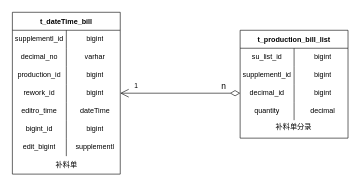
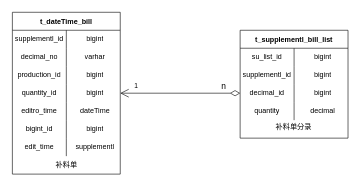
  <mxCell id="0" />
  <mxCell id="1" parent="0" />
  <mxCell id="2" value="t_dateTime_bill" style="shape=table;startSize=30;container=1;collapsible=0;childLayout=tableLayout;fixedRows=1;rowLines=0;fontStyle=1;" vertex="1" parent="1"><mxGeometry x="20" y="20" width="180" height="270" as="geometry" /></mxCell>
  <mxCell id="3" value="" style="shape=tableRow;horizontal=0;startSize=0;swimlaneHead=0;swimlaneBody=0;top=0;left=0;bottom=0;right=0;collapsible=0;dropTarget=0;fillColor=none;points=[[0,0.5],[1,0.5]];portConstraint=eastwest;" vertex="1" parent="2"><mxGeometry y="30" width="180" height="30" as="geometry" /></mxCell>
  <mxCell id="4" value="supplementl_id" style="shape=partialRectangle;html=1;whiteSpace=wrap;connectable=0;fillColor=none;top=0;left=0;bottom=0;right=0;overflow=hidden;pointerEvents=1;" vertex="1" parent="3"><mxGeometry width="90" height="30" as="geometry"><mxRectangle width="90" height="30" as="alternateBounds" /></mxGeometry></mxCell>
  <mxCell id="5" value="bigint" style="shape=partialRectangle;html=1;whiteSpace=wrap;connectable=0;fillColor=none;top=0;left=0;bottom=0;right=0;align=center;spacingLeft=6;overflow=hidden;" vertex="1" parent="3"><mxGeometry x="90" width="90" height="30" as="geometry"><mxRectangle width="90" height="30" as="alternateBounds" /></mxGeometry></mxCell>
  <mxCell id="6" value="" style="shape=tableRow;horizontal=0;startSize=0;swimlaneHead=0;swimlaneBody=0;top=0;left=0;bottom=0;right=0;collapsible=0;dropTarget=0;fillColor=none;points=[[0,0.5],[1,0.5]];portConstraint=eastwest;" vertex="1" parent="2"><mxGeometry y="60" width="180" height="30" as="geometry" /></mxCell>
  <mxCell id="7" value="decimal_no" style="shape=partialRectangle;html=1;whiteSpace=wrap;connectable=0;fillColor=none;top=0;left=0;bottom=0;right=0;overflow=hidden;" vertex="1" parent="6"><mxGeometry width="90" height="30" as="geometry"><mxRectangle width="90" height="30" as="alternateBounds" /></mxGeometry></mxCell>
  <mxCell id="8" value="varhar" style="shape=partialRectangle;html=1;whiteSpace=wrap;connectable=0;fillColor=none;top=0;left=0;bottom=0;right=0;align=center;spacingLeft=6;overflow=hidden;" vertex="1" parent="6"><mxGeometry x="90" width="90" height="30" as="geometry"><mxRectangle width="90" height="30" as="alternateBounds" /></mxGeometry></mxCell>
  <mxCell id="9" value="" style="shape=tableRow;horizontal=0;startSize=0;swimlaneHead=0;swimlaneBody=0;top=0;left=0;bottom=0;right=0;collapsible=0;dropTarget=0;fillColor=none;points=[[0,0.5],[1,0.5]];portConstraint=eastwest;" vertex="1" parent="2"><mxGeometry y="90" width="180" height="30" as="geometry" /></mxCell>
  <mxCell id="10" value="production_id" style="shape=partialRectangle;html=1;whiteSpace=wrap;connectable=0;fillColor=none;top=0;left=0;bottom=0;right=0;overflow=hidden;" vertex="1" parent="9"><mxGeometry width="90" height="30" as="geometry"><mxRectangle width="90" height="30" as="alternateBounds" /></mxGeometry></mxCell>
  <mxCell id="11" value="bigint" style="shape=partialRectangle;html=1;whiteSpace=wrap;connectable=0;fillColor=none;top=0;left=0;bottom=0;right=0;align=center;spacingLeft=6;overflow=hidden;" vertex="1" parent="9"><mxGeometry x="90" width="90" height="30" as="geometry"><mxRectangle width="90" height="30" as="alternateBounds" /></mxGeometry></mxCell>
  <mxCell id="12" style="shape=tableRow;horizontal=0;startSize=0;swimlaneHead=0;swimlaneBody=0;top=0;left=0;bottom=0;right=0;collapsible=0;dropTarget=0;fillColor=none;points=[[0,0.5],[1,0.5]];portConstraint=eastwest;" vertex="1" parent="2"><mxGeometry y="120" width="180" height="30" as="geometry" /></mxCell>
- <mxCell id="13" value="rework_id" style="shape=partialRectangle;html=1;whiteSpace=wrap;connectable=0;fillColor=none;top=0;left=0;bottom=0;right=0;overflow=hidden;" vertex="1" parent="12"><mxGeometry width="90" height="30" as="geometry"><mxRectangle width="90" height="30" as="alternateBounds" /></mxGeometry></mxCell>
+ <mxCell id="13" value="quantity_id" style="shape=partialRectangle;html=1;whiteSpace=wrap;connectable=0;fillColor=none;top=0;left=0;bottom=0;right=0;overflow=hidden;" vertex="1" parent="12"><mxGeometry width="90" height="30" as="geometry"><mxRectangle width="90" height="30" as="alternateBounds" /></mxGeometry></mxCell>
  <mxCell id="14" value="bigint" style="shape=partialRectangle;html=1;whiteSpace=wrap;connectable=0;fillColor=none;top=0;left=0;bottom=0;right=0;align=center;spacingLeft=6;overflow=hidden;" vertex="1" parent="12"><mxGeometry x="90" width="90" height="30" as="geometry"><mxRectangle width="90" height="30" as="alternateBounds" /></mxGeometry></mxCell>
  <mxCell id="15" style="shape=tableRow;horizontal=0;startSize=0;swimlaneHead=0;swimlaneBody=0;top=0;left=0;bottom=0;right=0;collapsible=0;dropTarget=0;fillColor=none;points=[[0,0.5],[1,0.5]];portConstraint=eastwest;" vertex="1" parent="2"><mxGeometry y="150" width="180" height="30" as="geometry" /></mxCell>
  <mxCell id="16" value="editro_time" style="shape=partialRectangle;html=1;whiteSpace=wrap;connectable=0;fillColor=none;top=0;left=0;bottom=0;right=0;overflow=hidden;" vertex="1" parent="15"><mxGeometry width="90" height="30" as="geometry"><mxRectangle width="90" height="30" as="alternateBounds" /></mxGeometry></mxCell>
  <mxCell id="17" value="dateTime" style="shape=partialRectangle;html=1;whiteSpace=wrap;connectable=0;fillColor=none;top=0;left=0;bottom=0;right=0;align=center;spacingLeft=6;overflow=hidden;" vertex="1" parent="15"><mxGeometry x="90" width="90" height="30" as="geometry"><mxRectangle width="90" height="30" as="alternateBounds" /></mxGeometry></mxCell>
  <mxCell id="18" style="shape=tableRow;horizontal=0;startSize=0;swimlaneHead=0;swimlaneBody=0;top=0;left=0;bottom=0;right=0;collapsible=0;dropTarget=0;fillColor=none;points=[[0,0.5],[1,0.5]];portConstraint=eastwest;" vertex="1" parent="2"><mxGeometry y="180" width="180" height="30" as="geometry" /></mxCell>
  <mxCell id="19" value="bigint_id" style="shape=partialRectangle;html=1;whiteSpace=wrap;connectable=0;fillColor=none;top=0;left=0;bottom=0;right=0;overflow=hidden;" vertex="1" parent="18"><mxGeometry width="90" height="30" as="geometry"><mxRectangle width="90" height="30" as="alternateBounds" /></mxGeometry></mxCell>
  <mxCell id="20" value="bigint" style="shape=partialRectangle;html=1;whiteSpace=wrap;connectable=0;fillColor=none;top=0;left=0;bottom=0;right=0;align=center;spacingLeft=6;overflow=hidden;" vertex="1" parent="18"><mxGeometry x="90" width="90" height="30" as="geometry"><mxRectangle width="90" height="30" as="alternateBounds" /></mxGeometry></mxCell>
  <mxCell id="21" style="shape=tableRow;horizontal=0;startSize=0;swimlaneHead=0;swimlaneBody=0;top=0;left=0;bottom=0;right=0;collapsible=0;dropTarget=0;fillColor=none;points=[[0,0.5],[1,0.5]];portConstraint=eastwest;" vertex="1" parent="2"><mxGeometry y="210" width="180" height="30" as="geometry" /></mxCell>
- <mxCell id="22" value="edit_bigint" style="shape=partialRectangle;html=1;whiteSpace=wrap;connectable=0;fillColor=none;top=0;left=0;bottom=0;right=0;overflow=hidden;" vertex="1" parent="21"><mxGeometry width="90" height="30" as="geometry"><mxRectangle width="90" height="30" as="alternateBounds" /></mxGeometry></mxCell>
+ <mxCell id="22" value="edit_time" style="shape=partialRectangle;html=1;whiteSpace=wrap;connectable=0;fillColor=none;top=0;left=0;bottom=0;right=0;overflow=hidden;" vertex="1" parent="21"><mxGeometry width="90" height="30" as="geometry"><mxRectangle width="90" height="30" as="alternateBounds" /></mxGeometry></mxCell>
  <mxCell id="23" value="supplementl" style="shape=partialRectangle;html=1;whiteSpace=wrap;connectable=0;fillColor=none;top=0;left=0;bottom=0;right=0;align=center;spacingLeft=6;overflow=hidden;" vertex="1" parent="21"><mxGeometry x="90" width="90" height="30" as="geometry"><mxRectangle width="90" height="30" as="alternateBounds" /></mxGeometry></mxCell>
  <mxCell id="24" value="补料单" style="text;html=1;align=center;verticalAlign=middle;resizable=0;points=[];autosize=1;strokeColor=none;fillColor=none;" vertex="1" parent="1"><mxGeometry x="80" y="259" width="60" height="30" as="geometry" /></mxCell>
- <mxCell id="25" value="t_production_bill_list" style="shape=table;startSize=30;container=1;collapsible=0;childLayout=tableLayout;fixedRows=1;rowLines=0;fontStyle=1;" vertex="1" parent="1"><mxGeometry x="400" y="50" width="180" height="180" as="geometry" /></mxCell>
+ <mxCell id="25" value="t_supplementl_bill_list" style="shape=table;startSize=30;container=1;collapsible=0;childLayout=tableLayout;fixedRows=1;rowLines=0;fontStyle=1;" vertex="1" parent="1"><mxGeometry x="400" y="50" width="180" height="180" as="geometry" /></mxCell>
  <mxCell id="26" value="" style="shape=tableRow;horizontal=0;startSize=0;swimlaneHead=0;swimlaneBody=0;top=0;left=0;bottom=0;right=0;collapsible=0;dropTarget=0;fillColor=none;points=[[0,0.5],[1,0.5]];portConstraint=eastwest;align=center;" vertex="1" parent="25"><mxGeometry y="30" width="180" height="30" as="geometry" /></mxCell>
  <mxCell id="27" value="su_list_id" style="shape=partialRectangle;html=1;whiteSpace=wrap;connectable=0;fillColor=none;top=0;left=0;bottom=0;right=0;overflow=hidden;pointerEvents=1;" vertex="1" parent="26"><mxGeometry width="90" height="30" as="geometry"><mxRectangle width="90" height="30" as="alternateBounds" /></mxGeometry></mxCell>
  <mxCell id="28" value="bigint" style="shape=partialRectangle;html=1;whiteSpace=wrap;connectable=0;fillColor=none;top=0;left=0;bottom=0;right=0;align=center;spacingLeft=6;overflow=hidden;" vertex="1" parent="26"><mxGeometry x="90" width="90" height="30" as="geometry"><mxRectangle width="90" height="30" as="alternateBounds" /></mxGeometry></mxCell>
  <mxCell id="29" value="" style="shape=tableRow;horizontal=0;startSize=0;swimlaneHead=0;swimlaneBody=0;top=0;left=0;bottom=0;right=0;collapsible=0;dropTarget=0;fillColor=none;points=[[0,0.5],[1,0.5]];portConstraint=eastwest;" vertex="1" parent="25"><mxGeometry y="60" width="180" height="30" as="geometry" /></mxCell>
  <mxCell id="30" value="supplementl_id" style="shape=partialRectangle;html=1;whiteSpace=wrap;connectable=0;fillColor=none;top=0;left=0;bottom=0;right=0;overflow=hidden;" vertex="1" parent="29"><mxGeometry width="90" height="30" as="geometry"><mxRectangle width="90" height="30" as="alternateBounds" /></mxGeometry></mxCell>
  <mxCell id="31" value="bigint" style="shape=partialRectangle;html=1;whiteSpace=wrap;connectable=0;fillColor=none;top=0;left=0;bottom=0;right=0;align=center;spacingLeft=6;overflow=hidden;" vertex="1" parent="29"><mxGeometry x="90" width="90" height="30" as="geometry"><mxRectangle width="90" height="30" as="alternateBounds" /></mxGeometry></mxCell>
  <mxCell id="32" value="" style="shape=tableRow;horizontal=0;startSize=0;swimlaneHead=0;swimlaneBody=0;top=0;left=0;bottom=0;right=0;collapsible=0;dropTarget=0;fillColor=none;points=[[0,0.5],[1,0.5]];portConstraint=eastwest;" vertex="1" parent="25"><mxGeometry y="90" width="180" height="30" as="geometry" /></mxCell>
  <mxCell id="33" value="decimal_id" style="shape=partialRectangle;html=1;whiteSpace=wrap;connectable=0;fillColor=none;top=0;left=0;bottom=0;right=0;overflow=hidden;" vertex="1" parent="32"><mxGeometry width="90" height="30" as="geometry"><mxRectangle width="90" height="30" as="alternateBounds" /></mxGeometry></mxCell>
  <mxCell id="34" value="bigint" style="shape=partialRectangle;html=1;whiteSpace=wrap;connectable=0;fillColor=none;top=0;left=0;bottom=0;right=0;align=center;spacingLeft=6;overflow=hidden;" vertex="1" parent="32"><mxGeometry x="90" width="90" height="30" as="geometry"><mxRectangle width="90" height="30" as="alternateBounds" /></mxGeometry></mxCell>
  <mxCell id="35" style="shape=tableRow;horizontal=0;startSize=0;swimlaneHead=0;swimlaneBody=0;top=0;left=0;bottom=0;right=0;collapsible=0;dropTarget=0;fillColor=none;points=[[0,0.5],[1,0.5]];portConstraint=eastwest;" vertex="1" parent="25"><mxGeometry y="120" width="180" height="30" as="geometry" /></mxCell>
  <mxCell id="36" value="quantity" style="shape=partialRectangle;html=1;whiteSpace=wrap;connectable=0;fillColor=none;top=0;left=0;bottom=0;right=0;overflow=hidden;" vertex="1" parent="35"><mxGeometry width="90" height="30" as="geometry"><mxRectangle width="90" height="30" as="alternateBounds" /></mxGeometry></mxCell>
  <mxCell id="37" value="decimal" style="shape=partialRectangle;html=1;whiteSpace=wrap;connectable=0;fillColor=none;top=0;left=0;bottom=0;right=0;align=center;spacingLeft=6;overflow=hidden;" vertex="1" parent="35"><mxGeometry x="90" width="90" height="30" as="geometry"><mxRectangle width="90" height="30" as="alternateBounds" /></mxGeometry></mxCell>
  <mxCell id="38" value="补料单分录" style="text;html=1;align=center;verticalAlign=middle;resizable=0;points=[];autosize=1;strokeColor=none;fillColor=none;" vertex="1" parent="1"><mxGeometry x="449" y="197" width="80" height="30" as="geometry" /></mxCell>
  <mxCell id="39" value="" style="endArrow=open;html=1;endSize=12;startArrow=diamondThin;startSize=14;startFill=0;edgeStyle=orthogonalEdgeStyle;rounded=0;entryX=1;entryY=0.5;entryDx=0;entryDy=0;exitX=0;exitY=0.5;exitDx=0;exitDy=0;" edge="1" parent="1" source="32" target="12"><mxGeometry relative="1" as="geometry"><mxPoint x="320" y="220" as="sourcePoint" /><mxPoint x="480" y="220" as="targetPoint" /></mxGeometry></mxCell>
  <mxCell id="40" value="n" style="edgeLabel;resizable=0;html=1;align=left;verticalAlign=top;fontSize=14;" connectable="0" vertex="1" parent="39"><mxGeometry x="-1" relative="1" as="geometry"><mxPoint x="-33" y="-27" as="offset" /></mxGeometry></mxCell>
  <mxCell id="41" value="1" style="edgeLabel;resizable=0;html=1;align=right;verticalAlign=top;" connectable="0" vertex="1" parent="39"><mxGeometry x="1" relative="1" as="geometry"><mxPoint x="30" y="-25" as="offset" /></mxGeometry></mxCell>
